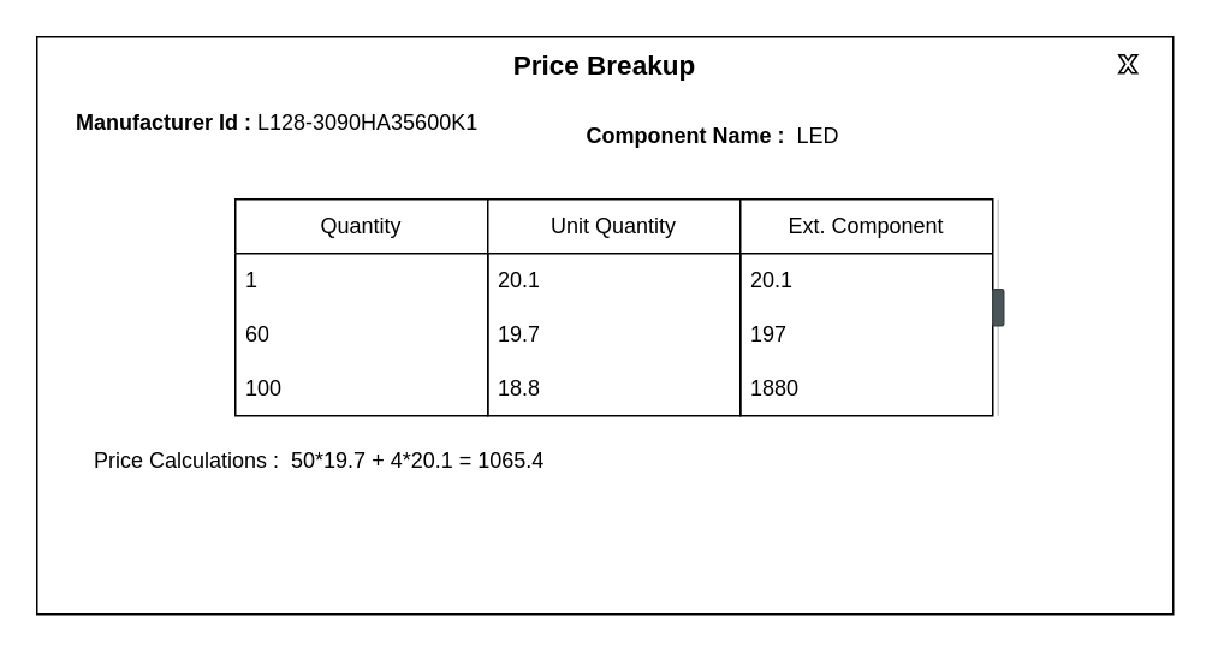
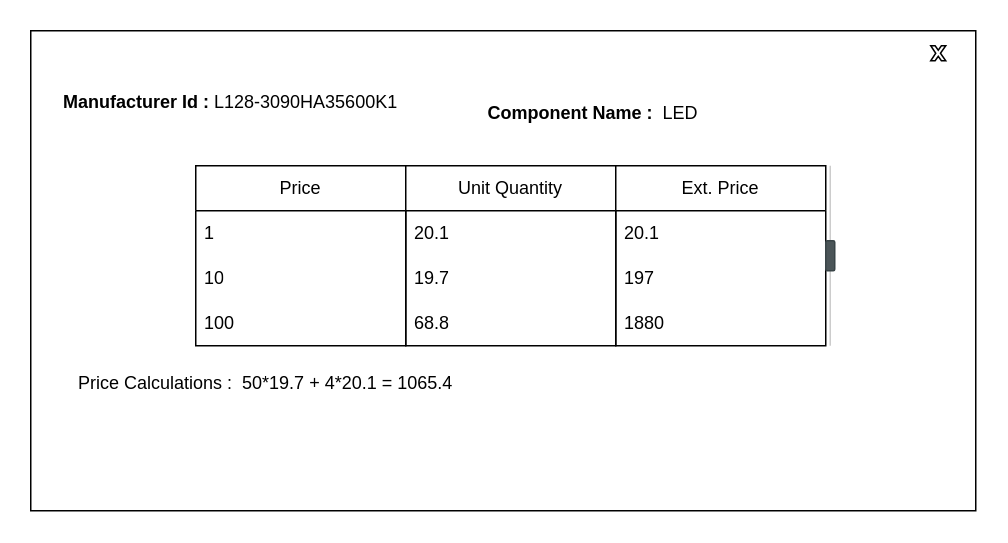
  <mxCell id="0" />
  <mxCell id="1" parent="0" />
  <mxCell id="2" value="" style="rounded=0;whiteSpace=wrap;html=1;" vertex="1" parent="1"><mxGeometry x="20" y="20" width="630" height="320" as="geometry" /></mxCell>
  <mxCell id="3" value="&lt;b&gt;Component Name :&amp;nbsp;&lt;/b&gt; LED" style="text;html=1;align=center;verticalAlign=middle;whiteSpace=wrap;rounded=0;" vertex="1" parent="1"><mxGeometry x="295" y="60" width="200" height="30" as="geometry" /></mxCell>
  <mxCell id="4" value="&lt;b&gt;Manufacturer Id :&lt;/b&gt;&amp;nbsp;L128-3090HA35600K1&amp;nbsp; &amp;nbsp; &amp;nbsp; &amp;nbsp; &amp;nbsp; &amp;nbsp; &amp;nbsp; &amp;nbsp; &amp;nbsp; &amp;nbsp; &amp;nbsp; &amp;nbsp; &amp;nbsp; &amp;nbsp; &amp;nbsp; &amp;nbsp; &amp;nbsp; &amp;nbsp; &amp;nbsp;" style="text;html=1;align=left;verticalAlign=middle;whiteSpace=wrap;rounded=0;" vertex="1" parent="1"><mxGeometry x="40" y="60" width="240" height="30" as="geometry" /></mxCell>
- <mxCell id="5" value="Price Breakup" style="text;html=1;align=center;verticalAlign=middle;whiteSpace=wrap;rounded=0;fontStyle=1;fontSize=15;" vertex="1" parent="1"><mxGeometry x="250" y="20" width="170" height="30" as="geometry" /></mxCell>
- <mxCell id="6" value="Quantity" style="swimlane;fontStyle=0;childLayout=stackLayout;horizontal=1;startSize=30;horizontalStack=0;resizeParent=1;resizeParentMax=0;resizeLast=0;collapsible=1;marginBottom=0;whiteSpace=wrap;html=1;" vertex="1" parent="1"><mxGeometry x="130" y="110" width="140" height="120" as="geometry" /></mxCell>
+ <mxCell id="6" value="Price" style="swimlane;fontStyle=0;childLayout=stackLayout;horizontal=1;startSize=30;horizontalStack=0;resizeParent=1;resizeParentMax=0;resizeLast=0;collapsible=1;marginBottom=0;whiteSpace=wrap;html=1;" vertex="1" parent="1"><mxGeometry x="130" y="110" width="140" height="120" as="geometry" /></mxCell>
  <mxCell id="7" value="1" style="text;strokeColor=none;fillColor=none;align=left;verticalAlign=middle;spacingLeft=4;spacingRight=4;overflow=hidden;points=[[0,0.5],[1,0.5]];portConstraint=eastwest;rotatable=0;whiteSpace=wrap;html=1;" vertex="1" parent="6"><mxGeometry y="30" width="140" height="30" as="geometry" /></mxCell>
- <mxCell id="8" value="60" style="text;strokeColor=none;fillColor=none;align=left;verticalAlign=middle;spacingLeft=4;spacingRight=4;overflow=hidden;points=[[0,0.5],[1,0.5]];portConstraint=eastwest;rotatable=0;whiteSpace=wrap;html=1;" vertex="1" parent="6"><mxGeometry y="60" width="140" height="30" as="geometry" /></mxCell>
+ <mxCell id="8" value="10" style="text;strokeColor=none;fillColor=none;align=left;verticalAlign=middle;spacingLeft=4;spacingRight=4;overflow=hidden;points=[[0,0.5],[1,0.5]];portConstraint=eastwest;rotatable=0;whiteSpace=wrap;html=1;" vertex="1" parent="6"><mxGeometry y="60" width="140" height="30" as="geometry" /></mxCell>
  <mxCell id="9" value="100" style="text;strokeColor=none;fillColor=none;align=left;verticalAlign=middle;spacingLeft=4;spacingRight=4;overflow=hidden;points=[[0,0.5],[1,0.5]];portConstraint=eastwest;rotatable=0;whiteSpace=wrap;html=1;" vertex="1" parent="6"><mxGeometry y="90" width="140" height="30" as="geometry" /></mxCell>
  <mxCell id="10" value="Unit Quantity" style="swimlane;fontStyle=0;childLayout=stackLayout;horizontal=1;startSize=30;horizontalStack=0;resizeParent=1;resizeParentMax=0;resizeLast=0;collapsible=1;marginBottom=0;whiteSpace=wrap;html=1;" vertex="1" parent="1"><mxGeometry x="270" y="110" width="140" height="120" as="geometry" /></mxCell>
  <mxCell id="11" value="20.1" style="text;strokeColor=none;fillColor=none;align=left;verticalAlign=middle;spacingLeft=4;spacingRight=4;overflow=hidden;points=[[0,0.5],[1,0.5]];portConstraint=eastwest;rotatable=0;whiteSpace=wrap;html=1;" vertex="1" parent="10"><mxGeometry y="30" width="140" height="30" as="geometry" /></mxCell>
  <mxCell id="12" value="19.7" style="text;strokeColor=none;fillColor=none;align=left;verticalAlign=middle;spacingLeft=4;spacingRight=4;overflow=hidden;points=[[0,0.5],[1,0.5]];portConstraint=eastwest;rotatable=0;whiteSpace=wrap;html=1;" vertex="1" parent="10"><mxGeometry y="60" width="140" height="30" as="geometry" /></mxCell>
- <mxCell id="13" value="18.8" style="text;strokeColor=none;fillColor=none;align=left;verticalAlign=middle;spacingLeft=4;spacingRight=4;overflow=hidden;points=[[0,0.5],[1,0.5]];portConstraint=eastwest;rotatable=0;whiteSpace=wrap;html=1;" vertex="1" parent="10"><mxGeometry y="90" width="140" height="30" as="geometry" /></mxCell>
- <mxCell id="14" value="Ext. Component" style="swimlane;fontStyle=0;childLayout=stackLayout;horizontal=1;startSize=30;horizontalStack=0;resizeParent=1;resizeParentMax=0;resizeLast=0;collapsible=1;marginBottom=0;whiteSpace=wrap;html=1;" vertex="1" parent="1"><mxGeometry x="410" y="110" width="140" height="120" as="geometry" /></mxCell>
+ <mxCell id="13" value="68.8" style="text;strokeColor=none;fillColor=none;align=left;verticalAlign=middle;spacingLeft=4;spacingRight=4;overflow=hidden;points=[[0,0.5],[1,0.5]];portConstraint=eastwest;rotatable=0;whiteSpace=wrap;html=1;" vertex="1" parent="10"><mxGeometry y="90" width="140" height="30" as="geometry" /></mxCell>
+ <mxCell id="14" value="Ext. Price" style="swimlane;fontStyle=0;childLayout=stackLayout;horizontal=1;startSize=30;horizontalStack=0;resizeParent=1;resizeParentMax=0;resizeLast=0;collapsible=1;marginBottom=0;whiteSpace=wrap;html=1;" vertex="1" parent="1"><mxGeometry x="410" y="110" width="140" height="120" as="geometry" /></mxCell>
  <mxCell id="15" value="20.1" style="text;strokeColor=none;fillColor=none;align=left;verticalAlign=middle;spacingLeft=4;spacingRight=4;overflow=hidden;points=[[0,0.5],[1,0.5]];portConstraint=eastwest;rotatable=0;whiteSpace=wrap;html=1;" vertex="1" parent="14"><mxGeometry y="30" width="140" height="30" as="geometry" /></mxCell>
  <mxCell id="16" value="197" style="text;strokeColor=none;fillColor=none;align=left;verticalAlign=middle;spacingLeft=4;spacingRight=4;overflow=hidden;points=[[0,0.5],[1,0.5]];portConstraint=eastwest;rotatable=0;whiteSpace=wrap;html=1;" vertex="1" parent="14"><mxGeometry y="60" width="140" height="30" as="geometry" /></mxCell>
  <mxCell id="17" value="1880" style="text;strokeColor=none;fillColor=none;align=left;verticalAlign=middle;spacingLeft=4;spacingRight=4;overflow=hidden;points=[[0,0.5],[1,0.5]];portConstraint=eastwest;rotatable=0;whiteSpace=wrap;html=1;" vertex="1" parent="14"><mxGeometry y="90" width="140" height="30" as="geometry" /></mxCell>
  <mxCell id="18" value="Price Calculations :&amp;nbsp; 50*19.7 + 4*20.1 = 1065.4" style="text;html=1;align=left;verticalAlign=middle;whiteSpace=wrap;rounded=0;" vertex="1" parent="1"><mxGeometry x="50" y="240" width="440" height="30" as="geometry" /></mxCell>
  <mxCell id="19" value="" style="verticalLabelPosition=bottom;verticalAlign=top;html=1;shape=mxgraph.basic.x" vertex="1" parent="1"><mxGeometry x="620" y="30" width="10" height="10" as="geometry" /></mxCell>
  <mxCell id="20" value="" style="verticalLabelPosition=bottom;verticalAlign=top;html=1;shadow=0;dashed=0;strokeWidth=1;shape=mxgraph.android.quickscroll3;dy=0.5;fillColor=#4b5558;strokeColor=#394447;" vertex="1" parent="1"><mxGeometry x="550" y="110" width="6" height="120" as="geometry" /></mxCell>
